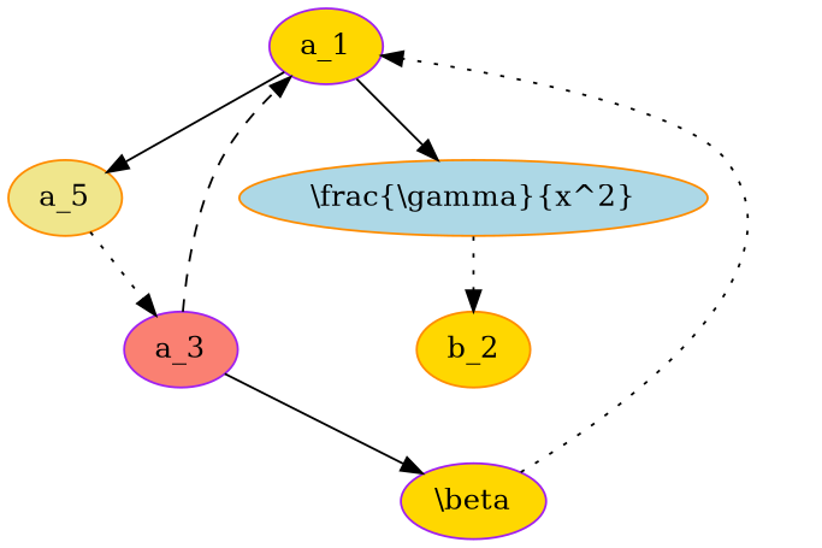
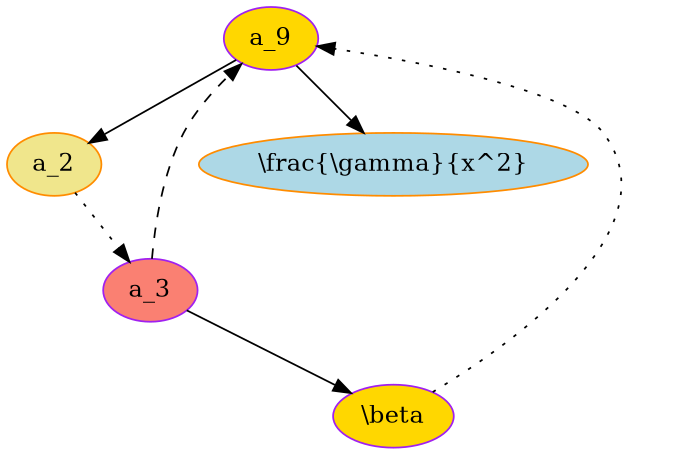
  digraph {
    node [color=purple fillcolor=gold style=filled]
    edge [style=solid]
-   a_1 [texlbl="$\frac{\gamma}{2x^2+y^3}$"]
-   a_2 [color=darkorange fillcolor=khaki label=a_5]
+   a_1 [texlbl="$\frac{\gamma}{2x^2+y^3}$" label=a_9]
+   a_2 [color=darkorange fillcolor=khaki]
    n3 [color=darkorange fillcolor=lightblue label="\\frac{\\gamma}{x^2}" texmode=math]
    a_3 [fillcolor=salmon]
-   b_2 [color=darkorange texmode=math]
    n6 [label="\\beta" texmode=verbatim]
    a_1 -> a_2
    a_1 -> n3
    a_2 -> a_3 [style=dotted]
-   n3 -> b_2 [style=dotted]
    a_3 -> a_1 [style=dashed]
    a_3 -> n6
    n6 -> a_1 [style=dotted]
  }
